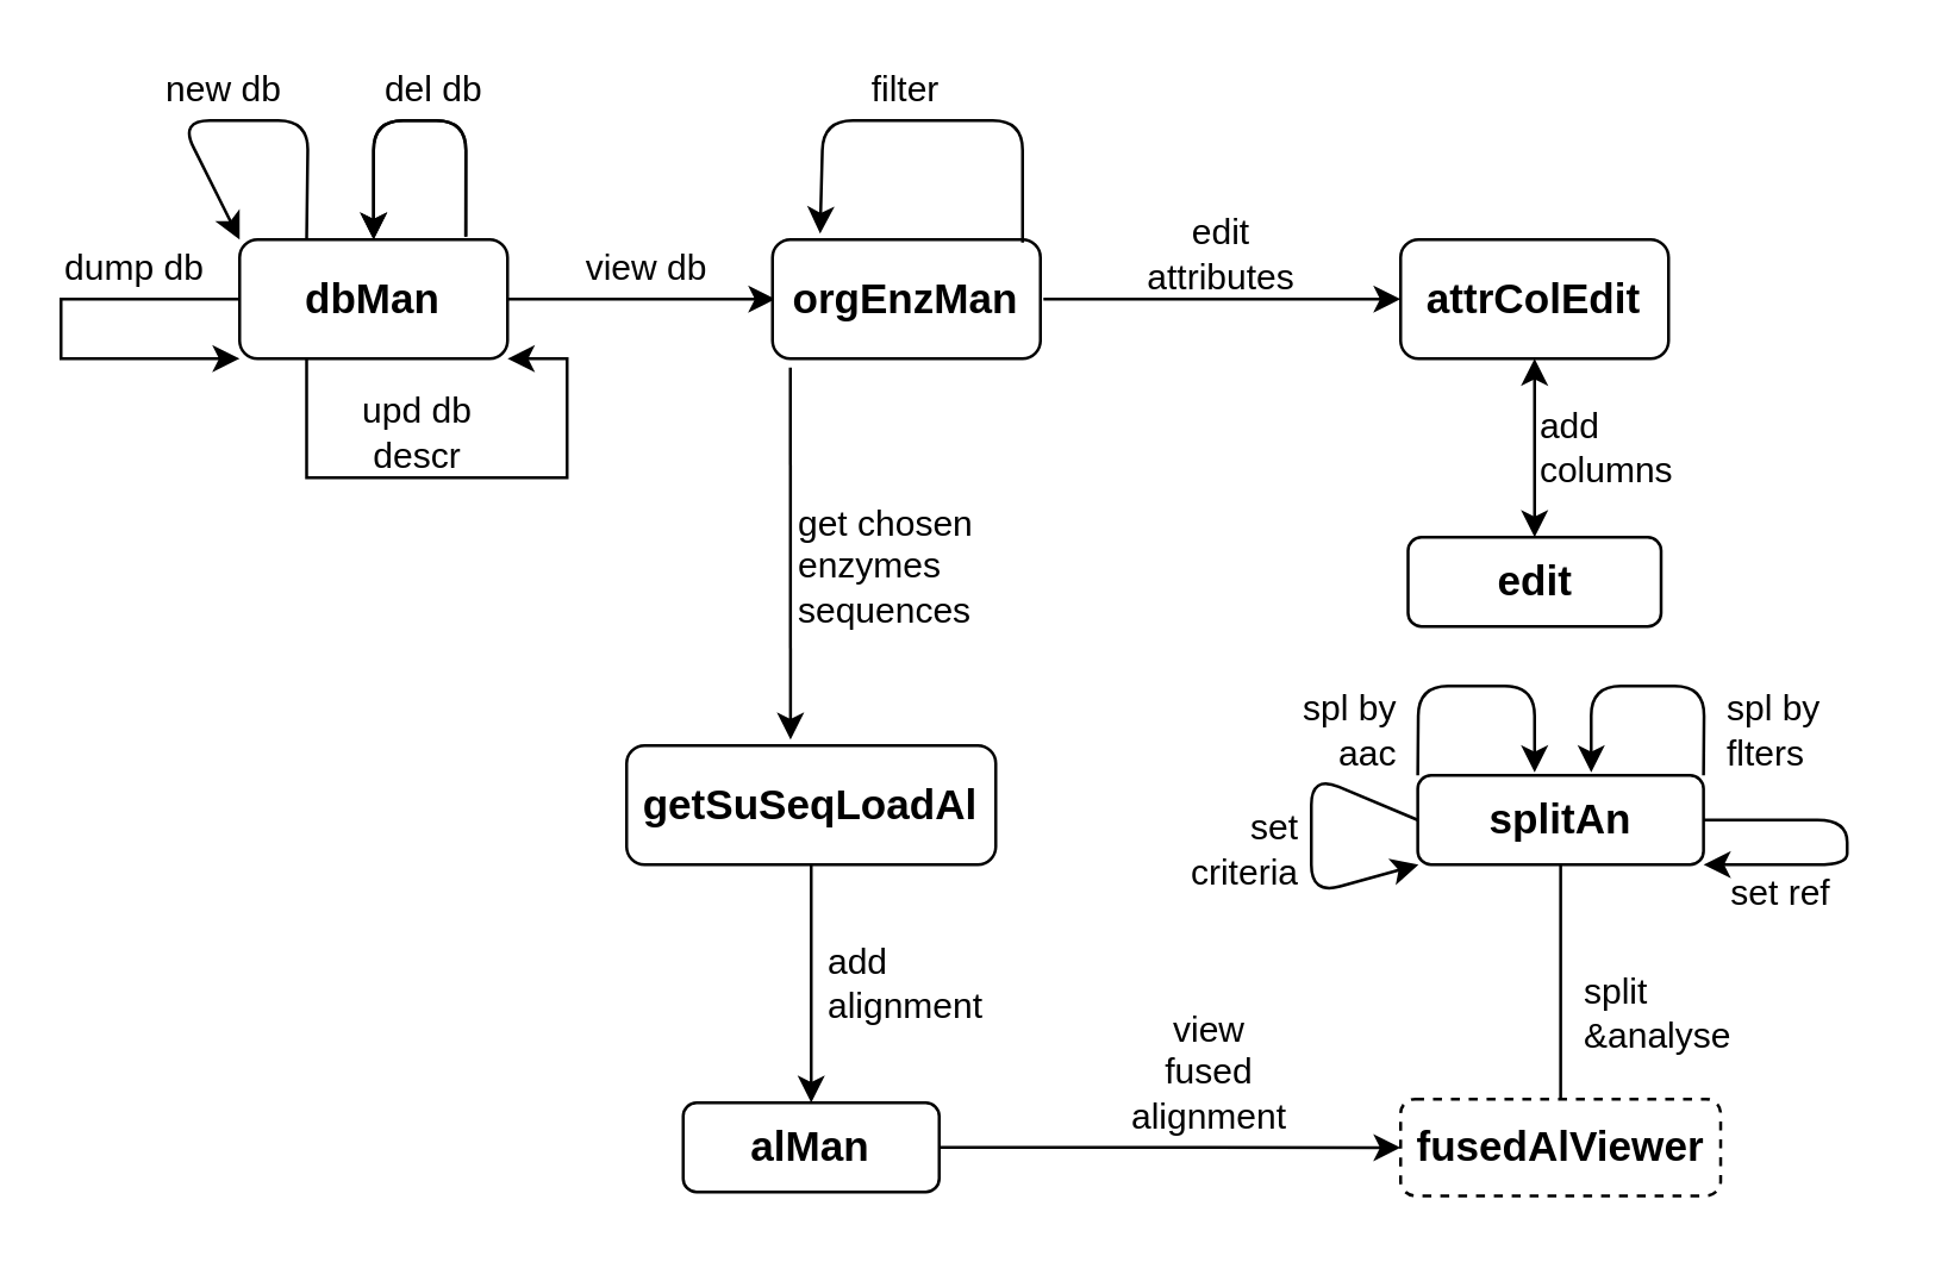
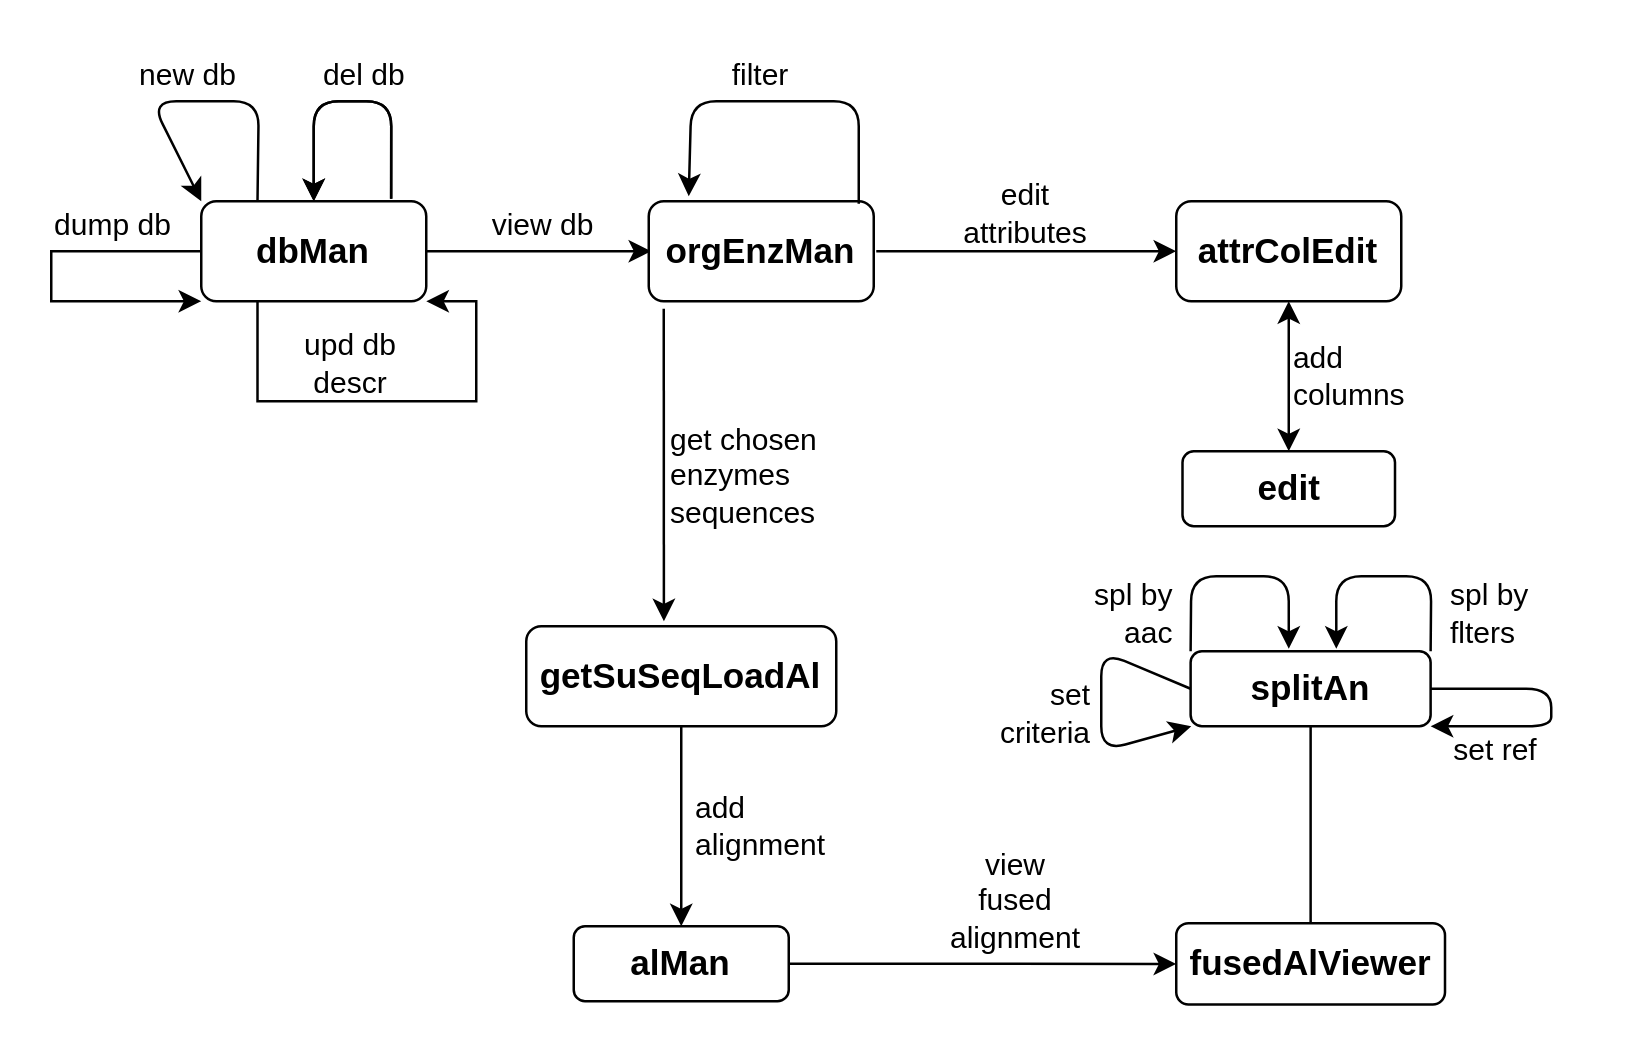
  <mxCell id="0" />
  <mxCell id="1" parent="0" />
  <mxCell id="2" style="edgeStyle=orthogonalEdgeStyle;rounded=0;orthogonalLoop=1;jettySize=auto;html=1;exitX=0;exitY=0.5;exitDx=0;exitDy=0;entryX=0;entryY=1;entryDx=0;entryDy=0;" edge="1" parent="1" source="3" target="3"><mxGeometry relative="1" as="geometry"><mxPoint x="40" y="130" as="targetPoint" /><Array as="points"><mxPoint x="20" y="100" /><mxPoint x="20" y="120" /></Array></mxGeometry></mxCell>
  <mxCell id="3" value="&lt;h3&gt;&lt;font style=&quot;font-size: 14px&quot;&gt;dbMan&lt;/font&gt;&lt;/h3&gt;" style="rounded=1;whiteSpace=wrap;html=1;" vertex="1" parent="1"><mxGeometry x="80" y="80" width="90" height="40" as="geometry" /></mxCell>
  <mxCell id="4" value="" style="endArrow=classic;html=1;exitX=1;exitY=0.5;exitDx=0;exitDy=0;" edge="1" parent="1" source="3"><mxGeometry width="50" height="50" relative="1" as="geometry"><mxPoint x="290" y="270" as="sourcePoint" /><mxPoint x="260" y="100" as="targetPoint" /></mxGeometry></mxCell>
  <mxCell id="5" value="view db" style="text;html=1;strokeColor=none;fillColor=none;align=center;verticalAlign=middle;whiteSpace=wrap;rounded=0;" vertex="1" parent="1"><mxGeometry x="192" y="80" width="50" height="20" as="geometry" /></mxCell>
  <mxCell id="6" value="&lt;h3&gt;orgEnzMan&lt;/h3&gt;" style="rounded=1;whiteSpace=wrap;html=1;" vertex="1" parent="1"><mxGeometry x="259" y="80" width="90" height="40" as="geometry" /></mxCell>
  <mxCell id="7" value="" style="endArrow=classic;html=1;entryX=0.444;entryY=-0.05;entryDx=0;entryDy=0;entryPerimeter=0;" edge="1" parent="1" target="9"><mxGeometry width="50" height="50" relative="1" as="geometry"><mxPoint x="265" y="123" as="sourcePoint" /><mxPoint x="304" y="230" as="targetPoint" /></mxGeometry></mxCell>
  <mxCell id="8" style="edgeStyle=orthogonalEdgeStyle;rounded=0;orthogonalLoop=1;jettySize=auto;html=1;exitX=0.5;exitY=1;exitDx=0;exitDy=0;" edge="1" parent="1" source="9" target="12"><mxGeometry relative="1" as="geometry"><mxPoint x="304" y="360" as="targetPoint" /></mxGeometry></mxCell>
  <mxCell id="9" value="&lt;h3&gt;getSuSeqLoadAl&lt;/h3&gt;" style="rounded=1;whiteSpace=wrap;html=1;" vertex="1" parent="1"><mxGeometry x="210" y="250" width="124" height="40" as="geometry" /></mxCell>
  <mxCell id="10" value="&lt;div align=&quot;left&quot;&gt;get chosen enzymes sequences&lt;/div&gt;" style="text;html=1;strokeColor=none;fillColor=none;align=left;verticalAlign=middle;whiteSpace=wrap;rounded=0;" vertex="1" parent="1"><mxGeometry x="266" y="160" width="76" height="60" as="geometry" /></mxCell>
  <mxCell id="11" style="edgeStyle=orthogonalEdgeStyle;rounded=0;orthogonalLoop=1;jettySize=auto;html=1;exitX=1;exitY=0.5;exitDx=0;exitDy=0;" edge="1" parent="1" source="12" target="21"><mxGeometry relative="1" as="geometry"><mxPoint x="410" y="385" as="targetPoint" /></mxGeometry></mxCell>
  <mxCell id="12" value="&lt;h3&gt;alMan&lt;/h3&gt;" style="rounded=1;whiteSpace=wrap;html=1;" vertex="1" parent="1"><mxGeometry x="229" y="370" width="86" height="30" as="geometry" /></mxCell>
  <mxCell id="13" value="&lt;div align=&quot;left&quot;&gt;add alignment&lt;br&gt;&lt;/div&gt;" style="text;html=1;strokeColor=none;fillColor=none;align=center;verticalAlign=middle;whiteSpace=wrap;rounded=0;" vertex="1" parent="1"><mxGeometry x="284" y="320" width="40" height="20" as="geometry" /></mxCell>
  <mxCell id="14" value="&lt;h3&gt;attrColEdit&lt;/h3&gt;" style="rounded=1;whiteSpace=wrap;html=1;" vertex="1" parent="1"><mxGeometry x="470" y="80" width="90" height="40" as="geometry" /></mxCell>
  <mxCell id="15" value="" style="endArrow=classic;html=1;entryX=0;entryY=0.5;entryDx=0;entryDy=0;" edge="1" parent="1" target="14"><mxGeometry width="50" height="50" relative="1" as="geometry"><mxPoint x="350" y="100" as="sourcePoint" /><mxPoint x="340" y="220" as="targetPoint" /></mxGeometry></mxCell>
  <mxCell id="16" value="edit attributes" style="text;html=1;strokeColor=none;fillColor=none;align=center;verticalAlign=middle;whiteSpace=wrap;rounded=0;" vertex="1" parent="1"><mxGeometry x="390" y="70" width="40" height="30" as="geometry" /></mxCell>
  <mxCell id="17" value="&lt;h3&gt;edit&lt;/h3&gt;" style="rounded=1;whiteSpace=wrap;html=1;" vertex="1" parent="1"><mxGeometry x="472.5" y="180" width="85" height="30" as="geometry" /></mxCell>
  <mxCell id="18" value="&lt;div align=&quot;left&quot;&gt;add columns&lt;br&gt;&lt;/div&gt;" style="text;html=1;strokeColor=none;fillColor=none;align=center;verticalAlign=middle;whiteSpace=wrap;rounded=0;" vertex="1" parent="1"><mxGeometry x="517.5" y="140" width="42.5" height="20" as="geometry" /></mxCell>
  <mxCell id="19" value="" style="endArrow=classic;startArrow=classic;html=1;entryX=0.5;entryY=1;entryDx=0;entryDy=0;exitX=0.5;exitY=0;exitDx=0;exitDy=0;" edge="1" parent="1" source="17" target="14"><mxGeometry width="50" height="50" relative="1" as="geometry"><mxPoint x="290" y="270" as="sourcePoint" /><mxPoint x="340" y="220" as="targetPoint" /></mxGeometry></mxCell>
  <mxCell id="20" style="edgeStyle=orthogonalEdgeStyle;rounded=0;orthogonalLoop=1;jettySize=auto;html=1;exitX=0.5;exitY=0;exitDx=0;exitDy=0;endArrow=none;" edge="1" parent="1" source="21" target="22"><mxGeometry relative="1" as="geometry"><mxPoint x="524" y="300" as="targetPoint" /></mxGeometry></mxCell>
- <mxCell id="21" value="&lt;h3&gt;fusedAlViewer&lt;/h3&gt;" style="rounded=1;whiteSpace=wrap;html=1;dashed=1;" vertex="1" parent="1"><mxGeometry x="470" y="368.75" width="107.5" height="32.5" as="geometry" /></mxCell>
+ <mxCell id="21" value="&lt;h3&gt;fusedAlViewer&lt;/h3&gt;" style="rounded=1;whiteSpace=wrap;html=1;" vertex="1" parent="1"><mxGeometry x="470" y="368.75" width="107.5" height="32.5" as="geometry" /></mxCell>
  <mxCell id="22" value="&lt;h3&gt;splitAn&lt;/h3&gt;" style="rounded=1;whiteSpace=wrap;html=1;" vertex="1" parent="1"><mxGeometry x="475.75" y="260" width="96" height="30" as="geometry" /></mxCell>
  <mxCell id="23" value="view fused alignment" style="text;html=1;strokeColor=none;fillColor=none;align=center;verticalAlign=middle;whiteSpace=wrap;rounded=0;" vertex="1" parent="1"><mxGeometry x="386" y="340" width="40" height="40" as="geometry" /></mxCell>
- <mxCell id="24" value="&lt;div align=&quot;left&quot;&gt;split &amp;amp;analyse&lt;/div&gt;" style="text;html=1;strokeColor=none;fillColor=none;align=left;verticalAlign=middle;whiteSpace=wrap;rounded=0;" vertex="1" parent="1"><mxGeometry x="530" y="330" width="60" height="20" as="geometry" /></mxCell>
  <mxCell id="25" value="" style="endArrow=classic;html=1;exitX=0.844;exitY=-0.025;exitDx=0;exitDy=0;exitPerimeter=0;entryX=0.5;entryY=0;entryDx=0;entryDy=0;" edge="1" parent="1" source="3" target="3"><mxGeometry width="50" height="50" relative="1" as="geometry"><mxPoint x="290" y="270" as="sourcePoint" /><mxPoint x="180" y="30" as="targetPoint" /><Array as="points"><mxPoint x="156" y="40" /><mxPoint x="125" y="40" /></Array></mxGeometry></mxCell>
  <mxCell id="26" value="" style="endArrow=classic;html=1;exitX=0.844;exitY=-0.025;exitDx=0;exitDy=0;exitPerimeter=0;entryX=0.5;entryY=0;entryDx=0;entryDy=0;" edge="1" parent="1"><mxGeometry width="50" height="50" relative="1" as="geometry"><mxPoint x="155.96" y="79" as="sourcePoint" /><mxPoint x="125" y="80" as="targetPoint" /><Array as="points"><mxPoint x="156" y="40" /><mxPoint x="125" y="40" /></Array></mxGeometry></mxCell>
  <mxCell id="27" value="del db" style="text;html=1;align=center;verticalAlign=middle;resizable=0;points=[];autosize=1;" vertex="1" parent="1"><mxGeometry x="120" y="20" width="50" height="20" as="geometry" /></mxCell>
  <mxCell id="28" value="" style="endArrow=classic;html=1;exitX=0.25;exitY=0;exitDx=0;exitDy=0;entryX=0;entryY=0;entryDx=0;entryDy=0;" edge="1" parent="1" source="3" target="3"><mxGeometry width="50" height="50" relative="1" as="geometry"><mxPoint x="290" y="270" as="sourcePoint" /><mxPoint x="340" y="220" as="targetPoint" /><Array as="points"><mxPoint x="103" y="40" /><mxPoint x="60" y="40" /></Array></mxGeometry></mxCell>
  <mxCell id="29" value="new db" style="text;html=1;strokeColor=none;fillColor=none;align=center;verticalAlign=middle;whiteSpace=wrap;rounded=0;" vertex="1" parent="1"><mxGeometry x="50" y="20" width="50" height="20" as="geometry" /></mxCell>
  <mxCell id="30" value="dump db" style="text;html=1;strokeColor=none;fillColor=none;align=center;verticalAlign=middle;whiteSpace=wrap;rounded=0;" vertex="1" parent="1"><mxGeometry x="20" y="80" width="50" height="20" as="geometry" /></mxCell>
  <mxCell id="31" style="edgeStyle=orthogonalEdgeStyle;rounded=0;orthogonalLoop=1;jettySize=auto;html=1;exitX=0.25;exitY=1;exitDx=0;exitDy=0;" edge="1" parent="1" source="3"><mxGeometry relative="1" as="geometry"><mxPoint x="170" y="120" as="targetPoint" /><Array as="points"><mxPoint x="103" y="160" /><mxPoint x="190" y="160" /><mxPoint x="190" y="120" /></Array></mxGeometry></mxCell>
  <mxCell id="32" value="upd db descr" style="text;html=1;strokeColor=none;fillColor=none;align=center;verticalAlign=middle;whiteSpace=wrap;rounded=0;" vertex="1" parent="1"><mxGeometry x="120" y="130" width="40" height="30" as="geometry" /></mxCell>
  <mxCell id="33" value="" style="endArrow=classic;html=1;" edge="1" parent="1"><mxGeometry width="50" height="50" relative="1" as="geometry"><mxPoint x="343" y="81" as="sourcePoint" /><mxPoint x="275" y="78" as="targetPoint" /><Array as="points"><mxPoint x="343" y="40" /><mxPoint x="276" y="40" /></Array></mxGeometry></mxCell>
  <mxCell id="34" value="filter" style="text;html=1;strokeColor=none;fillColor=none;align=center;verticalAlign=middle;whiteSpace=wrap;rounded=0;" vertex="1" parent="1"><mxGeometry x="284" y="20" width="40" height="20" as="geometry" /></mxCell>
  <mxCell id="35" value="" style="endArrow=classic;html=1;exitX=1;exitY=0;exitDx=0;exitDy=0;entryX=0.607;entryY=-0.033;entryDx=0;entryDy=0;entryPerimeter=0;" edge="1" parent="1" source="22" target="22"><mxGeometry width="50" height="50" relative="1" as="geometry"><mxPoint x="290" y="270" as="sourcePoint" /><mxPoint x="340" y="220" as="targetPoint" /><Array as="points"><mxPoint x="572" y="230" /><mxPoint x="534" y="230" /></Array></mxGeometry></mxCell>
  <mxCell id="36" value="&lt;div align=&quot;left&quot;&gt;spl by flters&lt;/div&gt;" style="text;html=1;strokeColor=none;fillColor=none;align=left;verticalAlign=middle;whiteSpace=wrap;rounded=0;" vertex="1" parent="1"><mxGeometry x="577.5" y="230" width="50" height="30" as="geometry" /></mxCell>
  <mxCell id="37" value="" style="endArrow=classic;html=1;entryX=0.409;entryY=-0.033;entryDx=0;entryDy=0;entryPerimeter=0;exitX=0;exitY=0;exitDx=0;exitDy=0;" edge="1" parent="1" source="22" target="22"><mxGeometry width="50" height="50" relative="1" as="geometry"><mxPoint x="470" y="260" as="sourcePoint" /><mxPoint x="340" y="220" as="targetPoint" /><Array as="points"><mxPoint x="476" y="230" /><mxPoint x="515" y="230" /></Array></mxGeometry></mxCell>
  <mxCell id="38" value="&lt;div align=&quot;right&quot;&gt;spl by aac&lt;br&gt;&lt;/div&gt;" style="text;html=1;strokeColor=none;fillColor=none;align=center;verticalAlign=middle;whiteSpace=wrap;rounded=0;" vertex="1" parent="1"><mxGeometry x="430" y="235" width="40" height="20" as="geometry" /></mxCell>
  <mxCell id="39" value="" style="endArrow=classic;html=1;exitX=0;exitY=0.5;exitDx=0;exitDy=0;" edge="1" parent="1" source="22"><mxGeometry width="50" height="50" relative="1" as="geometry"><mxPoint x="290" y="270" as="sourcePoint" /><mxPoint x="476" y="290" as="targetPoint" /><Array as="points"><mxPoint x="440" y="260" /><mxPoint x="440" y="300" /></Array></mxGeometry></mxCell>
  <mxCell id="40" value="set ref" style="text;html=1;strokeColor=none;fillColor=none;align=center;verticalAlign=middle;whiteSpace=wrap;rounded=0;" vertex="1" parent="1"><mxGeometry x="577.5" y="290" width="40" height="20" as="geometry" /></mxCell>
  <mxCell id="41" value="" style="endArrow=classic;html=1;exitX=1;exitY=0.5;exitDx=0;exitDy=0;entryX=1;entryY=1;entryDx=0;entryDy=0;" edge="1" parent="1" source="22" target="22"><mxGeometry width="50" height="50" relative="1" as="geometry"><mxPoint x="290" y="270" as="sourcePoint" /><mxPoint x="340" y="220" as="targetPoint" /><Array as="points"><mxPoint x="620" y="275" /><mxPoint x="620" y="290" /></Array></mxGeometry></mxCell>
  <mxCell id="42" value="&lt;div align=&quot;right&quot;&gt;set criteria&lt;/div&gt;" style="text;html=1;strokeColor=none;fillColor=none;align=right;verticalAlign=middle;whiteSpace=wrap;rounded=0;" vertex="1" parent="1"><mxGeometry x="390" y="270" width="48.25" height="30" as="geometry" /></mxCell>
